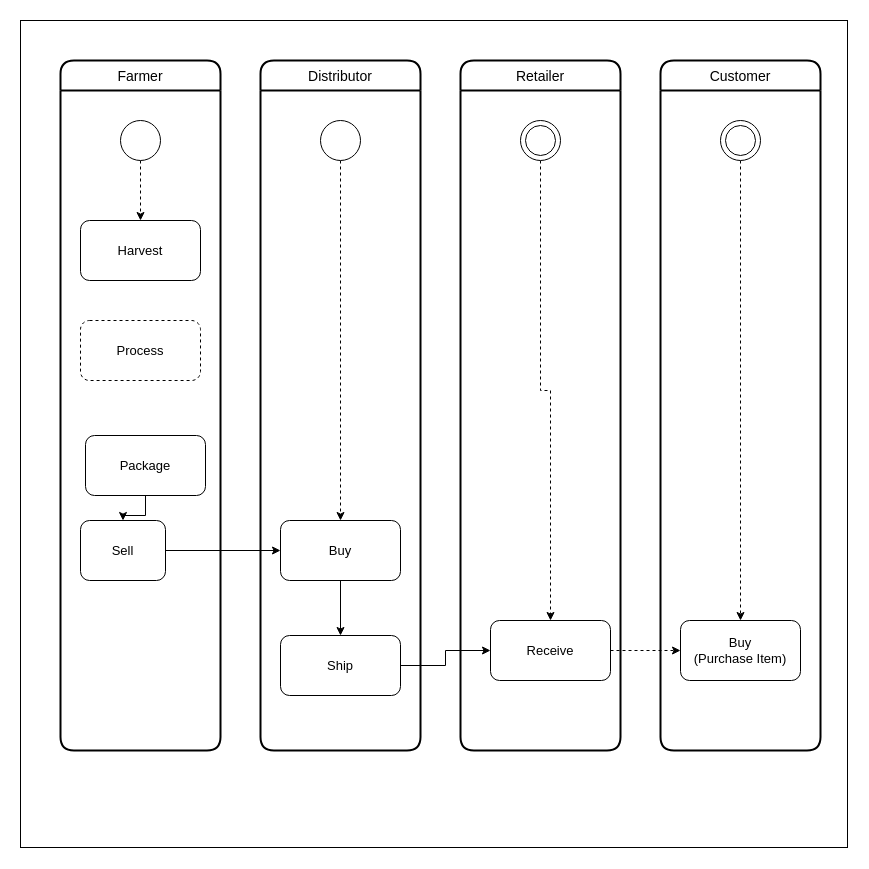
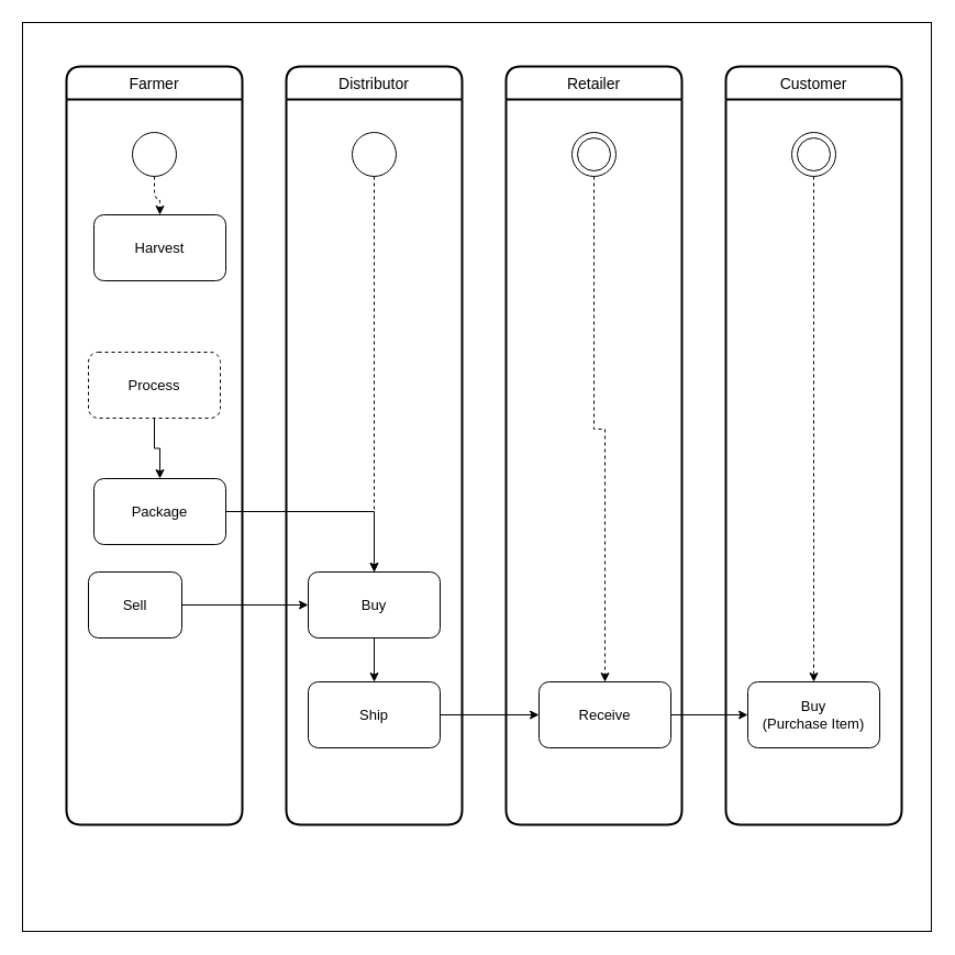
  <mxCell id="0" />
  <mxCell id="1" parent="0" />
  <mxCell id="2" value="" style="whiteSpace=wrap;html=1;gradientColor=none;" vertex="1" parent="1"><mxGeometry width="827" height="827" as="geometry" x="20" y="20" /></mxCell>
  <mxCell id="3" value="Farmer" style="swimlane;childLayout=stackLayout;horizontal=1;startSize=30;horizontalStack=0;fontSize=14;fontStyle=0;strokeWidth=2;resizeParent=0;resizeLast=1;shadow=0;dashed=0;align=center;rounded=1;" vertex="1" parent="1"><mxGeometry x="60" y="60" width="160" height="690" as="geometry"><mxRectangle x="40" y="40" width="80" height="30" as="alternateBounds" /></mxGeometry></mxCell>
  <mxCell id="4" value="Distributor" style="swimlane;childLayout=stackLayout;horizontal=1;startSize=30;horizontalStack=0;fontSize=14;fontStyle=0;strokeWidth=2;resizeParent=0;resizeLast=1;shadow=0;dashed=0;align=center;rounded=1;" vertex="1" parent="1"><mxGeometry x="260" y="60" width="160" height="690" as="geometry"><mxRectangle x="240" y="40" width="100" height="30" as="alternateBounds" /></mxGeometry></mxCell>
  <mxCell id="5" value="Retailer" style="swimlane;childLayout=stackLayout;horizontal=1;startSize=30;horizontalStack=0;fontSize=14;fontStyle=0;strokeWidth=2;resizeParent=0;resizeLast=1;shadow=0;dashed=0;align=center;rounded=1;" vertex="1" parent="1"><mxGeometry x="460" y="60" width="160" height="690" as="geometry"><mxRectangle x="440" y="40" width="80" height="30" as="alternateBounds" /></mxGeometry></mxCell>
  <mxCell id="6" value="Customer" style="swimlane;childLayout=stackLayout;horizontal=1;startSize=30;horizontalStack=0;fontSize=14;fontStyle=0;strokeWidth=2;resizeParent=0;resizeLast=1;shadow=0;dashed=0;align=center;rounded=1;" vertex="1" parent="1"><mxGeometry x="660" y="60" width="160" height="690" as="geometry"><mxRectangle x="640" y="40" width="90" height="30" as="alternateBounds" /></mxGeometry></mxCell>
  <mxCell id="7" value="" style="edgeStyle=orthogonalEdgeStyle;orthogonalLoop=1;jettySize=auto;html=1;fontSize=13;dashed=1;" edge="1" parent="1" source="8" target="9"><mxGeometry relative="1" as="geometry" /></mxCell>
  <mxCell id="8" value="" style="ellipse;whiteSpace=wrap;html=1;aspect=fixed;fontSize=13;rounded=1;" vertex="1" parent="1"><mxGeometry x="120" y="120" width="40" height="40" as="geometry" /></mxCell>
- <mxCell id="9" value="&lt;div&gt;Harvest&lt;/div&gt;" style="whiteSpace=wrap;html=1;fontSize=13;rounded=1;" vertex="1" parent="1"><mxGeometry x="80" y="220" width="120" height="60" as="geometry" /></mxCell>
+ <mxCell id="9" value="&lt;div&gt;Harvest&lt;/div&gt;" style="whiteSpace=wrap;html=1;fontSize=13;rounded=1;" vertex="1" parent="1"><mxGeometry x="85" y="195" width="120" height="60" as="geometry" /></mxCell>
+ <mxCell id="10" style="edgeStyle=orthogonalEdgeStyle;rounded=0;orthogonalLoop=1;jettySize=auto;html=1;entryX=0.5;entryY=0;entryDx=0;entryDy=0;" edge="1" parent="1" source="11" target="13"><mxGeometry relative="1" as="geometry" /></mxCell>
  <mxCell id="11" value="Process" style="whiteSpace=wrap;html=1;fontSize=13;rounded=1;dashed=1;" vertex="1" parent="1"><mxGeometry x="80" y="320" width="120" height="60" as="geometry" /></mxCell>
- <mxCell id="12" style="edgeStyle=orthogonalEdgeStyle;rounded=0;orthogonalLoop=1;jettySize=auto;html=1;entryX=0.5;entryY=0;entryDx=0;entryDy=0;" edge="1" parent="1" source="13" target="15"><mxGeometry relative="1" as="geometry" /></mxCell>
+ <mxCell id="12" style="edgeStyle=orthogonalEdgeStyle;rounded=0;orthogonalLoop=1;jettySize=auto;html=1;" edge="1" parent="1" source="13" target="26"><mxGeometry relative="1" as="geometry" /></mxCell>
  <mxCell id="13" value="Package" style="whiteSpace=wrap;html=1;fontSize=13;rounded=1;" vertex="1" parent="1"><mxGeometry x="85" y="435" width="120" height="60" as="geometry" /></mxCell>
  <mxCell id="14" style="edgeStyle=orthogonalEdgeStyle;rounded=0;orthogonalLoop=1;jettySize=auto;html=1;entryX=0;entryY=0.5;entryDx=0;entryDy=0;" edge="1" parent="1" source="15" target="26"><mxGeometry relative="1" as="geometry" /></mxCell>
  <mxCell id="15" value="&lt;div&gt;Sell&lt;/div&gt;" style="whiteSpace=wrap;html=1;fontSize=13;rounded=1;" vertex="1" parent="1"><mxGeometry x="80" y="520" width="85" height="60" as="geometry" /></mxCell>
  <mxCell id="16" value="&lt;div&gt;Buy&lt;/div&gt;&lt;div&gt;(Purchase Item)&lt;br&gt;&lt;/div&gt;" style="whiteSpace=wrap;html=1;fontSize=13;rounded=1;" vertex="1" parent="1"><mxGeometry x="680" y="620" width="120" height="60" as="geometry" /></mxCell>
  <mxCell id="17" style="edgeStyle=orthogonalEdgeStyle;rounded=0;orthogonalLoop=1;jettySize=auto;html=1;entryX=0.5;entryY=0;entryDx=0;entryDy=0;dashed=1;" edge="1" parent="1" source="18" target="26"><mxGeometry relative="1" as="geometry" /></mxCell>
  <mxCell id="18" value="" style="ellipse;whiteSpace=wrap;html=1;aspect=fixed;fontSize=13;rounded=1;" vertex="1" parent="1"><mxGeometry x="320" y="120" width="40" height="40" as="geometry" /></mxCell>
  <mxCell id="19" style="edgeStyle=orthogonalEdgeStyle;rounded=0;orthogonalLoop=1;jettySize=auto;html=1;entryX=0.5;entryY=0;entryDx=0;entryDy=0;dashed=1;" edge="1" parent="1" source="20" target="24"><mxGeometry relative="1" as="geometry" /></mxCell>
  <mxCell id="20" value="" style="ellipse;whiteSpace=wrap;html=1;aspect=fixed;fontSize=13;rounded=1;gradientColor=none;" vertex="1" parent="1"><mxGeometry x="520" y="120" width="40" height="40" as="geometry" /></mxCell>
  <mxCell id="21" style="edgeStyle=orthogonalEdgeStyle;rounded=0;orthogonalLoop=1;jettySize=auto;html=1;entryX=0.5;entryY=0;entryDx=0;entryDy=0;dashed=1;" edge="1" parent="1" source="22" target="16"><mxGeometry relative="1" as="geometry" /></mxCell>
  <mxCell id="22" value="" style="ellipse;whiteSpace=wrap;html=1;aspect=fixed;fontSize=13;rounded=1;" vertex="1" parent="1"><mxGeometry x="720" y="120" width="40" height="40" as="geometry" /></mxCell>
- <mxCell id="23" style="edgeStyle=orthogonalEdgeStyle;rounded=0;orthogonalLoop=1;jettySize=auto;html=1;entryX=0;entryY=0.5;entryDx=0;entryDy=0;dashed=1;" edge="1" parent="1" source="24" target="16"><mxGeometry relative="1" as="geometry" /></mxCell>
+ <mxCell id="23" style="edgeStyle=orthogonalEdgeStyle;rounded=0;orthogonalLoop=1;jettySize=auto;html=1;entryX=0;entryY=0.5;entryDx=0;entryDy=0;" edge="1" parent="1" source="24" target="16"><mxGeometry relative="1" as="geometry" /></mxCell>
  <mxCell id="24" value="&lt;div&gt;Receive&lt;/div&gt;" style="whiteSpace=wrap;html=1;fontSize=13;rounded=1;" vertex="1" parent="1"><mxGeometry x="490" y="620" width="120" height="60" as="geometry" /></mxCell>
  <mxCell id="25" style="edgeStyle=orthogonalEdgeStyle;rounded=0;orthogonalLoop=1;jettySize=auto;html=1;entryX=0.5;entryY=0;entryDx=0;entryDy=0;" edge="1" parent="1" source="26" target="28"><mxGeometry relative="1" as="geometry" /></mxCell>
  <mxCell id="26" value="Buy" style="whiteSpace=wrap;html=1;fontSize=13;rounded=1;" vertex="1" parent="1"><mxGeometry x="280" y="520" width="120" height="60" as="geometry" /></mxCell>
  <mxCell id="27" style="edgeStyle=orthogonalEdgeStyle;rounded=0;orthogonalLoop=1;jettySize=auto;html=1;entryX=0;entryY=0.5;entryDx=0;entryDy=0;" edge="1" parent="1" source="28" target="24"><mxGeometry relative="1" as="geometry" /></mxCell>
- <mxCell id="28" value="Ship" style="whiteSpace=wrap;html=1;fontSize=13;rounded=1;" vertex="1" parent="1"><mxGeometry x="280" y="635" width="120" height="60" as="geometry" /></mxCell>
+ <mxCell id="28" value="Ship" style="whiteSpace=wrap;html=1;fontSize=13;rounded=1;" vertex="1" parent="1"><mxGeometry x="280" y="620" width="120" height="60" as="geometry" /></mxCell>
  <mxCell id="29" value="" style="ellipse;whiteSpace=wrap;html=1;aspect=fixed;fontSize=13;rounded=1;gradientColor=none;" vertex="1" parent="1"><mxGeometry x="525" y="125" width="30" height="30" as="geometry" /></mxCell>
  <mxCell id="30" value="" style="ellipse;whiteSpace=wrap;html=1;aspect=fixed;fontSize=13;rounded=1;gradientColor=none;" vertex="1" parent="1"><mxGeometry x="725" y="125" width="30" height="30" as="geometry" /></mxCell>
